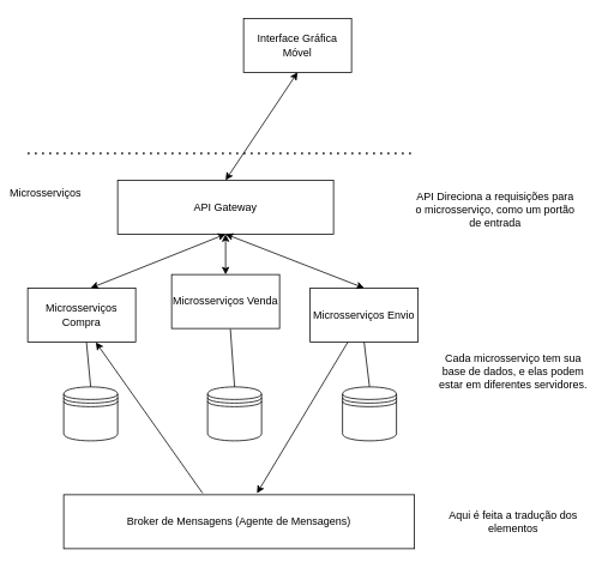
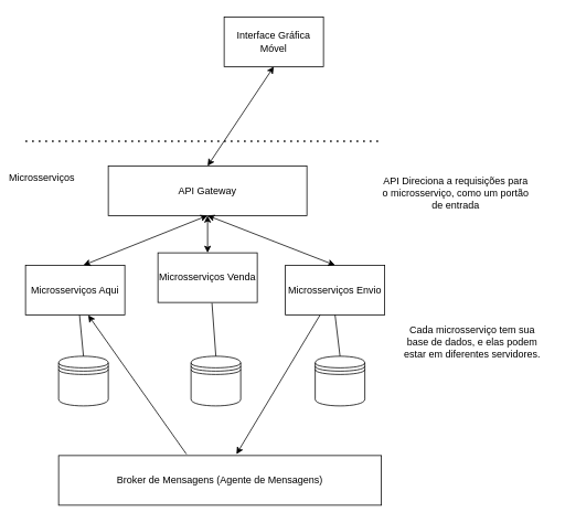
  <mxCell id="0" />
  <mxCell id="1" parent="0" />
  <mxCell id="2" value="Interface Gráfica Móvel&lt;br&gt;" style="rounded=0;whiteSpace=wrap;html=1;" parent="1" vertex="1"><mxGeometry x="270" y="20" width="120" height="60" as="geometry" /></mxCell>
  <mxCell id="3" value="API Gateway&lt;br&gt;" style="rounded=0;whiteSpace=wrap;html=1;" parent="1" vertex="1"><mxGeometry x="130" y="200" width="240" height="60" as="geometry" /></mxCell>
  <mxCell id="4" value="" style="endArrow=none;dashed=1;html=1;dashPattern=1 3;strokeWidth=2;rounded=0;" parent="1" edge="1"><mxGeometry width="50" height="50" relative="1" as="geometry"><mxPoint x="30" y="170" as="sourcePoint" /><mxPoint x="460" y="170" as="targetPoint" /></mxGeometry></mxCell>
  <mxCell id="5" value="Microsserviços&lt;br&gt;" style="text;html=1;strokeColor=none;fillColor=none;align=center;verticalAlign=middle;whiteSpace=wrap;rounded=0;" parent="1" vertex="1"><mxGeometry x="20" y="200" width="60" height="30" as="geometry" /></mxCell>
  <mxCell id="6" value="" style="endArrow=classic;startArrow=classic;html=1;rounded=0;exitX=0.5;exitY=0;exitDx=0;exitDy=0;entryX=0.5;entryY=1;entryDx=0;entryDy=0;" parent="1" source="3" target="2" edge="1"><mxGeometry width="50" height="50" relative="1" as="geometry"><mxPoint x="290" y="140" as="sourcePoint" /><mxPoint x="340" y="90" as="targetPoint" /></mxGeometry></mxCell>
- <mxCell id="7" value="Microsserviços Compra&lt;br&gt;" style="rounded=0;whiteSpace=wrap;html=1;" parent="1" vertex="1"><mxGeometry x="30" y="320" width="120" height="60" as="geometry" /></mxCell>
+ <mxCell id="7" value="Microsserviços Aqui&lt;br&gt;" style="rounded=0;whiteSpace=wrap;html=1;" parent="1" vertex="1"><mxGeometry x="30" y="320" width="120" height="60" as="geometry" /></mxCell>
  <mxCell id="8" value="Microsserviços Venda&lt;br&gt;" style="rounded=0;whiteSpace=wrap;html=1;" parent="1" vertex="1"><mxGeometry x="190" y="305" width="120" height="60" as="geometry" /></mxCell>
  <mxCell id="9" value="Microsserviços Envio&lt;br&gt;" style="rounded=0;whiteSpace=wrap;html=1;" parent="1" vertex="1"><mxGeometry x="344" y="320" width="120" height="60" as="geometry" /></mxCell>
  <mxCell id="10" value="" style="shape=datastore;whiteSpace=wrap;html=1;" parent="1" vertex="1"><mxGeometry x="70" y="430" width="60" height="60" as="geometry" /></mxCell>
  <mxCell id="11" value="" style="shape=datastore;whiteSpace=wrap;html=1;" parent="1" vertex="1"><mxGeometry x="380" y="430" width="60" height="60" as="geometry" /></mxCell>
  <mxCell id="12" value="" style="shape=datastore;whiteSpace=wrap;html=1;" parent="1" vertex="1"><mxGeometry x="230" y="430" width="60" height="60" as="geometry" /></mxCell>
  <mxCell id="13" value="" style="endArrow=none;html=1;rounded=0;entryX=0.544;entryY=1.002;entryDx=0;entryDy=0;entryPerimeter=0;" parent="1" target="7" edge="1"><mxGeometry width="50" height="50" relative="1" as="geometry"><mxPoint x="100" y="430" as="sourcePoint" /><mxPoint x="150" y="390" as="targetPoint" /></mxGeometry></mxCell>
  <mxCell id="14" value="" style="endArrow=none;html=1;rounded=0;entryX=0.544;entryY=1.011;entryDx=0;entryDy=0;exitX=0.5;exitY=0;exitDx=0;exitDy=0;entryPerimeter=0;" parent="1" source="12" target="8" edge="1"><mxGeometry width="50" height="50" relative="1" as="geometry"><mxPoint x="250" y="430" as="sourcePoint" /><mxPoint x="300" y="380" as="targetPoint" /></mxGeometry></mxCell>
  <mxCell id="15" value="" style="endArrow=none;html=1;rounded=0;entryX=0.5;entryY=1;entryDx=0;entryDy=0;exitX=0.5;exitY=0;exitDx=0;exitDy=0;" parent="1" source="11" target="9" edge="1"><mxGeometry width="50" height="50" relative="1" as="geometry"><mxPoint x="400" y="430" as="sourcePoint" /><mxPoint x="450" y="380" as="targetPoint" /></mxGeometry></mxCell>
  <mxCell id="16" value="" style="endArrow=classic;startArrow=classic;html=1;rounded=0;" parent="1" edge="1"><mxGeometry width="50" height="50" relative="1" as="geometry"><mxPoint x="100" y="320" as="sourcePoint" /><mxPoint x="250" y="260" as="targetPoint" /></mxGeometry></mxCell>
  <mxCell id="17" value="" style="endArrow=classic;startArrow=classic;html=1;rounded=0;entryX=0.5;entryY=1;entryDx=0;entryDy=0;" parent="1" source="8" target="3" edge="1"><mxGeometry width="50" height="50" relative="1" as="geometry"><mxPoint x="230" y="380" as="sourcePoint" /><mxPoint x="280" y="330" as="targetPoint" /></mxGeometry></mxCell>
  <mxCell id="18" value="" style="endArrow=classic;startArrow=classic;html=1;rounded=0;exitX=0.5;exitY=0;exitDx=0;exitDy=0;entryX=0.5;entryY=1;entryDx=0;entryDy=0;" parent="1" source="9" target="3" edge="1"><mxGeometry width="50" height="50" relative="1" as="geometry"><mxPoint x="230" y="380" as="sourcePoint" /><mxPoint x="280" y="330" as="targetPoint" /></mxGeometry></mxCell>
  <mxCell id="19" value="Broker de Mensagens (Agente de Mensagens)" style="rounded=0;whiteSpace=wrap;html=1;" parent="1" vertex="1"><mxGeometry x="70" y="550" width="390" height="60" as="geometry" /></mxCell>
  <mxCell id="20" value="" style="endArrow=classic;html=1;rounded=0;entryX=0.631;entryY=1.006;entryDx=0;entryDy=0;entryPerimeter=0;exitX=0.396;exitY=-0.028;exitDx=0;exitDy=0;exitPerimeter=0;" parent="1" source="19" target="7" edge="1"><mxGeometry width="50" height="50" relative="1" as="geometry"><mxPoint x="230" y="470" as="sourcePoint" /><mxPoint x="280" y="420" as="targetPoint" /></mxGeometry></mxCell>
  <mxCell id="21" value="" style="endArrow=classic;html=1;rounded=0;entryX=0.551;entryY=-0.028;entryDx=0;entryDy=0;entryPerimeter=0;" parent="1" source="9" target="19" edge="1"><mxGeometry width="50" height="50" relative="1" as="geometry"><mxPoint x="230" y="470" as="sourcePoint" /><mxPoint x="290" y="540" as="targetPoint" /></mxGeometry></mxCell>
  <mxCell id="22" value="API Direciona a requisições para o microsserviço, como um portão de entrada&lt;br&gt;" style="text;html=1;strokeColor=none;fillColor=none;align=center;verticalAlign=middle;whiteSpace=wrap;rounded=0;" vertex="1" parent="1"><mxGeometry x="460" y="215" width="180" height="35" as="geometry" /></mxCell>
  <mxCell id="23" value="Cada microsserviço tem sua base de dados, e elas podem estar em diferentes servidores.&lt;br&gt;" style="text;html=1;strokeColor=none;fillColor=none;align=center;verticalAlign=middle;whiteSpace=wrap;rounded=0;" vertex="1" parent="1"><mxGeometry x="480" y="395" width="180" height="35" as="geometry" /></mxCell>
- <mxCell id="24" value="Aqui é feita a tradução dos elementos" style="text;html=1;strokeColor=none;fillColor=none;align=center;verticalAlign=middle;whiteSpace=wrap;rounded=0;" vertex="1" parent="1"><mxGeometry x="480" y="562.5" width="180" height="35" as="geometry" /></mxCell>
